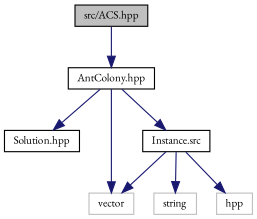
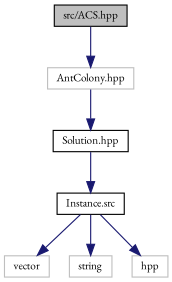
  digraph {
    fontname="EB Garamond"
    node [color=black fillcolor=white fontname="EB Garamond" fontsize=10 shape=record style=filled]
    edge [color=midnightblue fontname="EB Garamond" fontsize=10 labelfontname=Helvetica labelfontsize=10 style=solid]
    n1 [fillcolor=grey75 fontcolor=black height=0.2 label="src/ACS.hpp" width=0.4]
-   n2 [height=0.2 label="AntColony.hpp" width=0.4]
+   n2 [color=grey75 height=0.2 label="AntColony.hpp" width=0.4]
    n3 [height=0.2 label="Solution.hpp" width=0.4]
    n4 [color=grey75 height=0.2 label=vector width=0.4]
    n5 [height=0.2 label="Instance.src" width=0.4]
    n6 [color=grey75 height=0.2 label=string width=0.4]
    n7 [color=grey75 height=0.2 label=hpp width=0.4]
    n1 -> n2
    n2 -> n3
-   n2 -> n4
-   n2 -> n5
+   n3 -> n5
    n5 -> n4
    n5 -> n6
    n5 -> n7
  }
